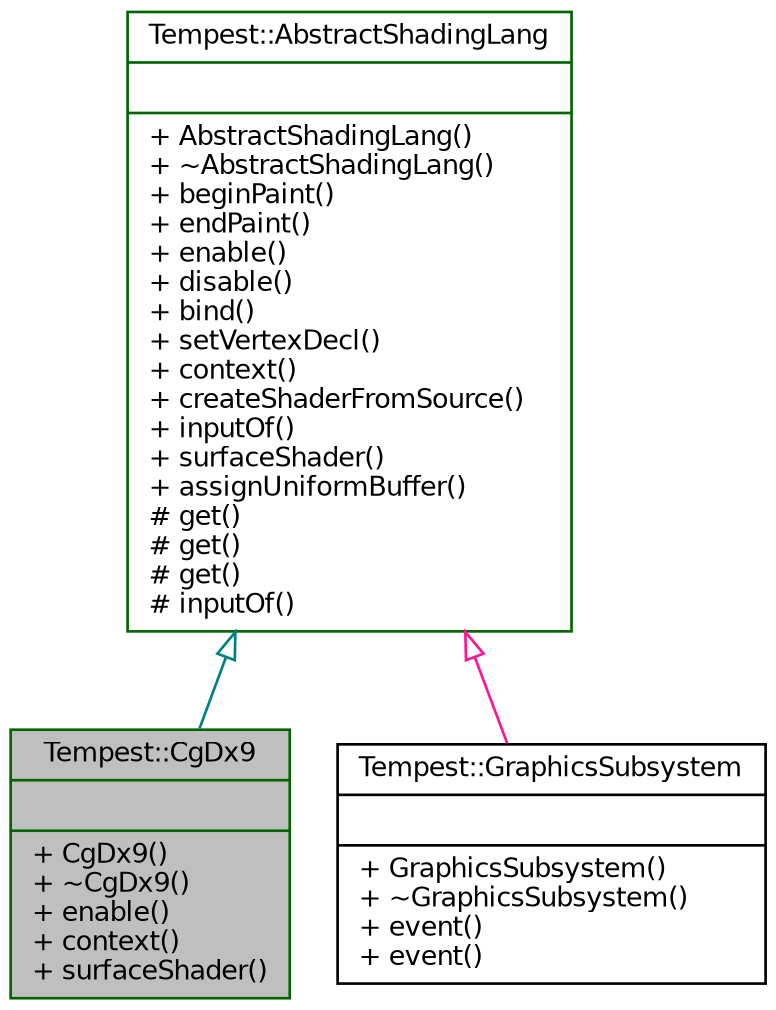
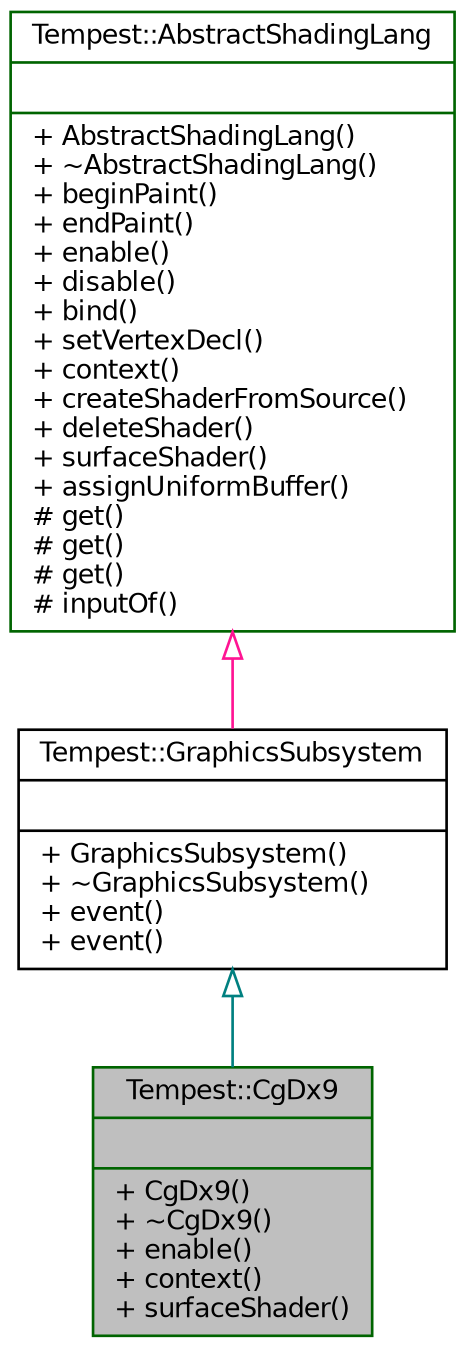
  digraph {
    node [color=darkgreen fillcolor=white fontname=Helvetica fontsize=10 shape=record style=filled]
    edge [arrowtail=onormal dir=back fontname=Helvetica fontsize=10 labelfontname=Helvetica labelfontsize=10 style=solid]
    n1 [fillcolor=grey75 fontcolor=black height=0.2 label="{Tempest::CgDx9\n||+ CgDx9()\l+ ~CgDx9()\l+ enable()\l+ context()\l+ surfaceShader()\l}" width=0.4]
-   n2 [height=0.2 label="{Tempest::AbstractShadingLang\n||+ AbstractShadingLang()\l+ ~AbstractShadingLang()\l+ beginPaint()\l+ endPaint()\l+ enable()\l+ disable()\l+ bind()\l+ setVertexDecl()\l+ context()\l+ createShaderFromSource()\l+ inputOf()\l+ surfaceShader()\l+ assignUniformBuffer()\l# get()\l# get()\l# get()\l# inputOf()\l}" width=0.4]
+   n2 [height=0.2 label="{Tempest::AbstractShadingLang\n||+ AbstractShadingLang()\l+ ~AbstractShadingLang()\l+ beginPaint()\l+ endPaint()\l+ enable()\l+ disable()\l+ bind()\l+ setVertexDecl()\l+ context()\l+ createShaderFromSource()\l+ deleteShader()\l+ surfaceShader()\l+ assignUniformBuffer()\l# get()\l# get()\l# get()\l# inputOf()\l}" width=0.4]
    n3 [color=black height=0.2 label="{Tempest::GraphicsSubsystem\n||+ GraphicsSubsystem()\l+ ~GraphicsSubsystem()\l+ event()\l+ event()\l}" width=0.4]
-   n2 -> n1 [color=teal]
+   n3 -> n1 [color=teal]
    n2 -> n3 [color=deeppink]
  }
